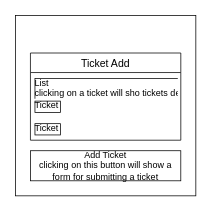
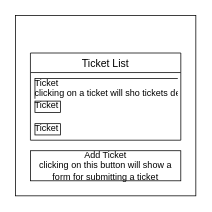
  <mxCell id="0" />
  <mxCell id="1" parent="0" />
  <mxCell id="2" value="" style="rounded=0;whiteSpace=wrap;html=1;" vertex="1" parent="1"><mxGeometry x="20" y="20" width="240" height="240" as="geometry" /></mxCell>
- <mxCell id="3" value="Ticket Add" style="swimlane;fontStyle=0;childLayout=stackLayout;horizontal=1;startSize=26;horizontalStack=0;resizeParent=1;resizeParentMax=0;resizeLast=0;collapsible=1;marginBottom=0;align=center;fontSize=14;" vertex="1" parent="1"><mxGeometry x="40" y="70" width="200" height="116" as="geometry" /></mxCell>
- <mxCell id="4" value="List&#10;clicking on a ticket will sho tickets detal" style="text;strokeColor=none;fillColor=none;spacingLeft=4;spacingRight=4;overflow=hidden;rotatable=0;points=[[0,0.5],[1,0.5]];portConstraint=eastwest;fontSize=12;labelBorderColor=default;" vertex="1" parent="3"><mxGeometry y="26" width="200" height="30" as="geometry" /></mxCell>
+ <mxCell id="3" value="Ticket List" style="swimlane;fontStyle=0;childLayout=stackLayout;horizontal=1;startSize=26;horizontalStack=0;resizeParent=1;resizeParentMax=0;resizeLast=0;collapsible=1;marginBottom=0;align=center;fontSize=14;" vertex="1" parent="1"><mxGeometry x="40" y="70" width="200" height="116" as="geometry" /></mxCell>
+ <mxCell id="4" value="Ticket&#10;clicking on a ticket will sho tickets detal" style="text;strokeColor=none;fillColor=none;spacingLeft=4;spacingRight=4;overflow=hidden;rotatable=0;points=[[0,0.5],[1,0.5]];portConstraint=eastwest;fontSize=12;labelBorderColor=default;" vertex="1" parent="3"><mxGeometry y="26" width="200" height="30" as="geometry" /></mxCell>
  <mxCell id="5" value="Ticket" style="text;strokeColor=none;fillColor=none;spacingLeft=4;spacingRight=4;overflow=hidden;rotatable=0;points=[[0,0.5],[1,0.5]];portConstraint=eastwest;fontSize=12;labelBorderColor=default;" vertex="1" parent="3"><mxGeometry y="56" width="200" height="30" as="geometry" /></mxCell>
  <mxCell id="6" value="Ticket" style="text;strokeColor=none;fillColor=none;spacingLeft=4;spacingRight=4;overflow=hidden;rotatable=0;points=[[0,0.5],[1,0.5]];portConstraint=eastwest;fontSize=12;labelBorderColor=default;" vertex="1" parent="3"><mxGeometry y="86" width="200" height="30" as="geometry" /></mxCell>
  <mxCell id="7" value="Add Ticket&lt;br&gt;clicking on this button will show a form for submitting a ticket" style="whiteSpace=wrap;html=1;align=center;labelBorderColor=none;" vertex="1" parent="1"><mxGeometry x="40" y="200" width="200" height="40" as="geometry" /></mxCell>
